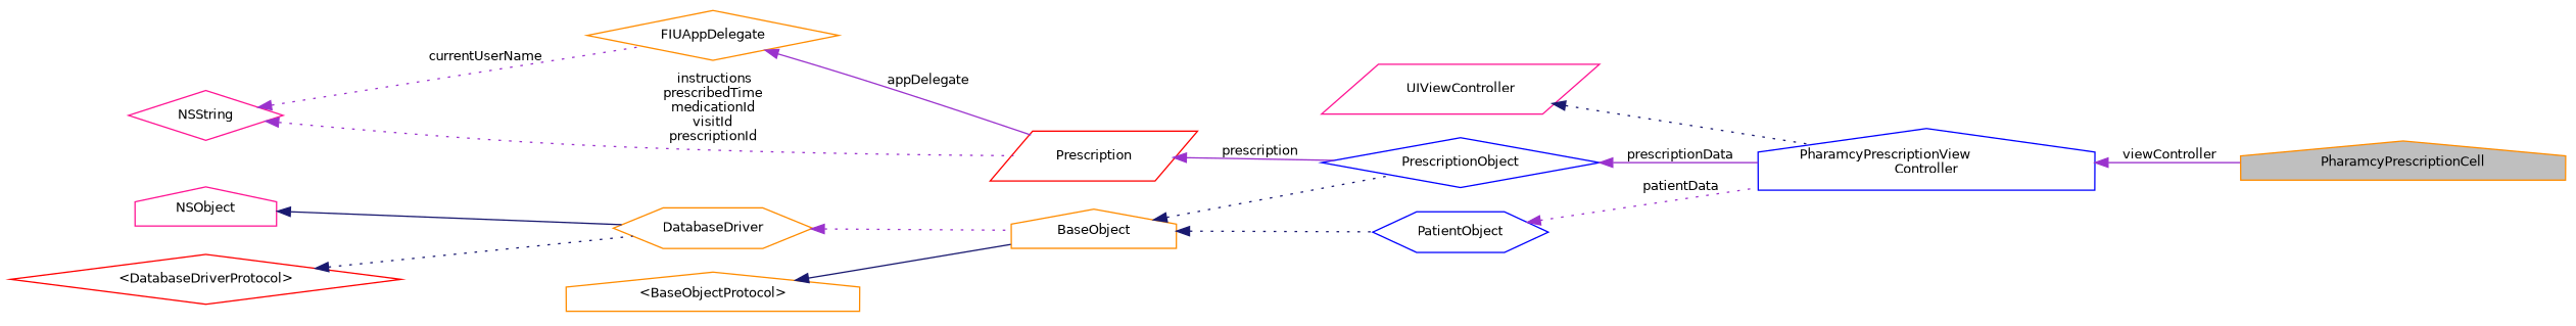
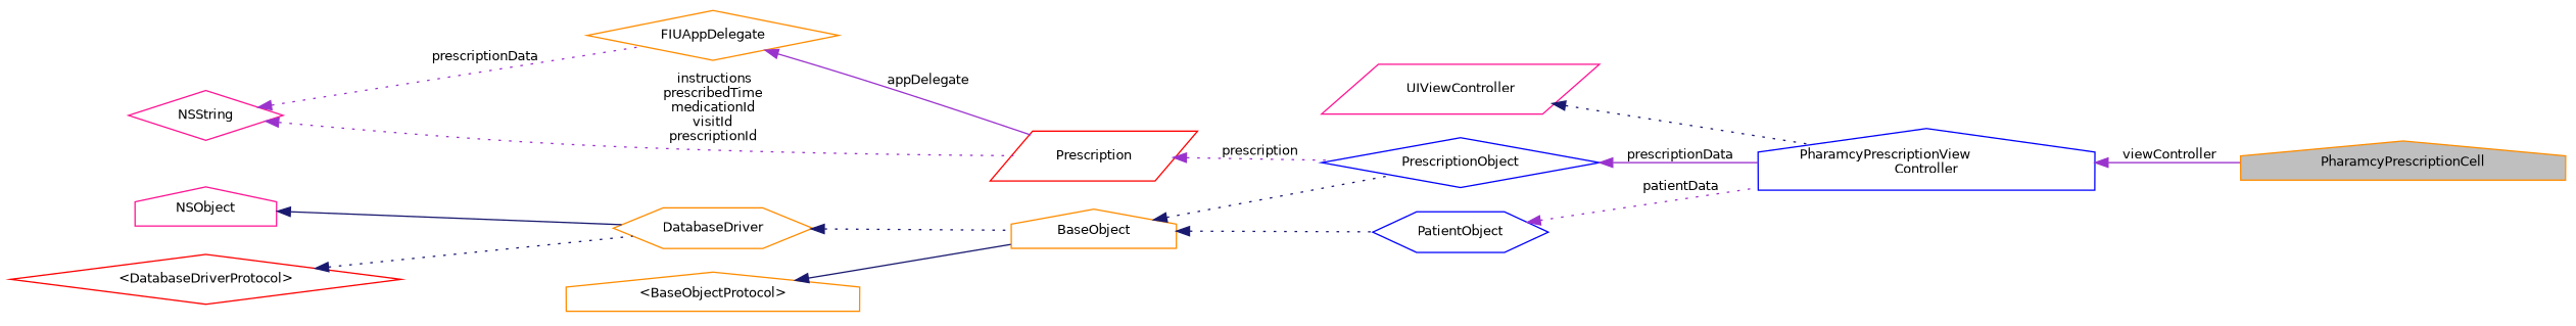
  digraph {
    rankdir=LR
    node [color=darkorange fillcolor=white fontname=Helvetica fontsize=10 shape=house style=filled]
    edge [color=darkorchid3 dir=back fontname=Helvetica fontsize=10 labelfontname=Helvetica labelfontsize=10 style=dotted]
    n1 [fillcolor=grey75 fontcolor=black height=0.2 label=PharamcyPrescriptionCell width=0.4]
    n2 [color=blue height=0.2 label="PharamcyPrescriptionView\lController" width=0.4]
    n3 [color=deeppink height=0.2 label=UIViewController shape=parallelogram width=0.4]
    n4 [color=blue height=0.2 label=PatientObject shape=hexagon width=0.4]
    n5 [height=0.2 label=BaseObject width=0.4]
    n6 [color=blue height=0.2 label=PrescriptionObject shape=diamond width=0.4]
    n7 [height=0.2 label=DatabaseDriver shape=hexagon width=0.4]
    n8 [color=deeppink height=0.2 label=NSObject width=0.4]
    n9 [color=red height=0.2 label="\<DatabaseDriverProtocol\>" shape=diamond width=0.4]
    n10 [height=0.2 label=FIUAppDelegate shape=diamond width=0.4]
    n11 [color=red height=0.2 label=Prescription shape=parallelogram width=0.4]
    n12 [color=deeppink height=0.2 label=NSString shape=diamond width=0.4]
    n13 [height=0.2 label="\<BaseObjectProtocol\>" width=0.4]
    n2 -> n1 [label=" viewController" style=solid]
    n3 -> n2 [color=midnightblue]
    n4 -> n2 [label=" patientData"]
    n5 -> n4 [color=midnightblue]
    n5 -> n6 [color=midnightblue]
    n6 -> n2 [label=" prescriptionData" style=solid]
-   n7 -> n5
+   n7 -> n5 [color=midnightblue]
    n8 -> n7 [color=midnightblue style=solid]
    n9 -> n7 [color=midnightblue]
    n10 -> n11 [label=" appDelegate" style=solid]
-   n11 -> n6 [label=" prescription" style=solid]
-   n12 -> n10 [label=" currentUserName"]
+   n11 -> n6 [label=" prescription"]
+   n12 -> n10 [label=" prescriptionData"]
    n12 -> n11 [label=" instructions\nprescribedTime\nmedicationId\nvisitId\nprescriptionId"]
    n13 -> n5 [color=midnightblue style=solid]
  }
